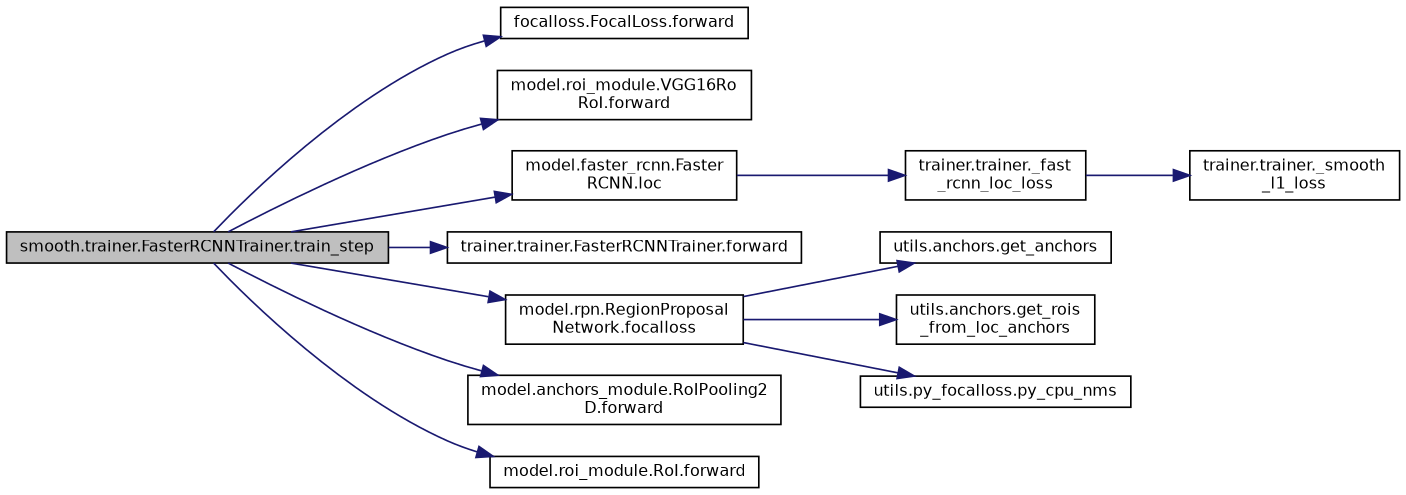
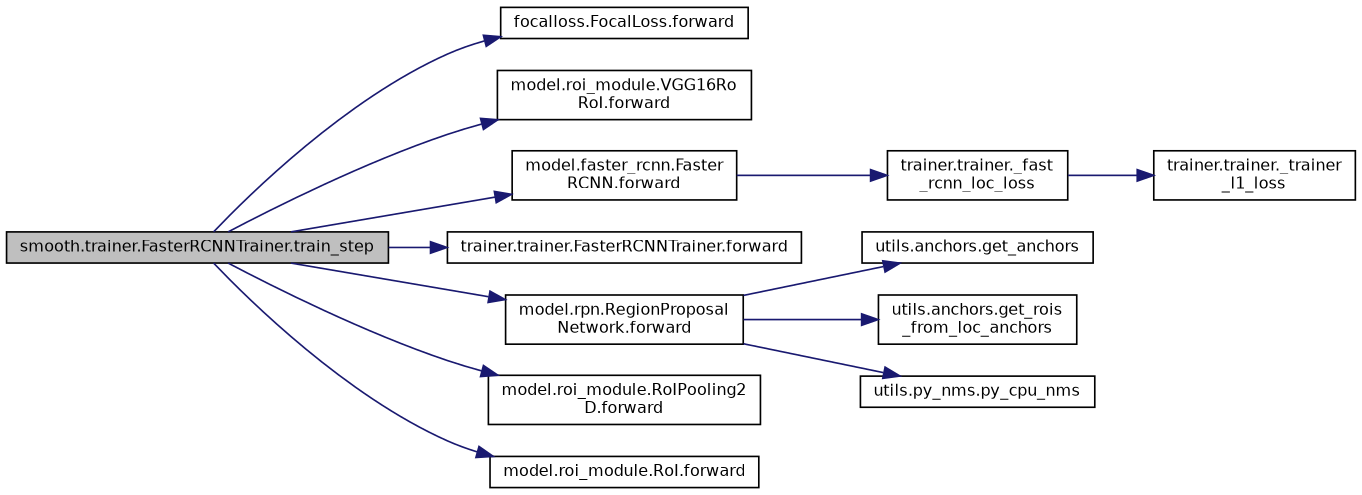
  digraph {
    rankdir=LR
    node [color=black fillcolor=white fontname=Helvetica fontsize=10 shape=record style=filled]
    edge [color=midnightblue fontname=Helvetica fontsize=10 labelfontname=Helvetica labelfontsize=10 style=solid]
    n1 [fillcolor=grey75 fontcolor=black height=0.2 label="smooth.trainer.FasterRCNNTrainer.train_step" width=0.4]
    n2 [height=0.2 label="focalloss.FocalLoss.forward" width=0.4]
    n3 [height=0.2 label="model.roi_module.VGG16Ro\lRoI.forward" width=0.4]
-   n4 [height=0.2 label="model.faster_rcnn.Faster\lRCNN.loc" width=0.4]
+   n4 [height=0.2 label="model.faster_rcnn.Faster\lRCNN.forward" width=0.4]
    n5 [height=0.2 label="trainer.trainer.FasterRCNNTrainer.forward" width=0.4]
-   n6 [height=0.2 label="model.rpn.RegionProposal\lNetwork.focalloss" width=0.4]
-   n7 [height=0.2 label="model.anchors_module.RoIPooling2\lD.forward" width=0.4]
+   n6 [height=0.2 label="model.rpn.RegionProposal\lNetwork.forward" width=0.4]
+   n7 [height=0.2 label="model.roi_module.RoIPooling2\lD.forward" width=0.4]
    n8 [height=0.2 label="model.roi_module.RoI.forward" width=0.4]
    n9 [height=0.2 label="trainer.trainer._fast\l_rcnn_loc_loss" width=0.4]
    n10 [height=0.2 label="utils.anchors.get_anchors" width=0.4]
    n11 [height=0.2 label="utils.anchors.get_rois\l_from_loc_anchors" width=0.4]
-   n12 [height=0.2 label="utils.py_focalloss.py_cpu_nms" width=0.4]
-   n13 [height=0.2 label="trainer.trainer._smooth\l_l1_loss" width=0.4]
+   n12 [height=0.2 label="utils.py_nms.py_cpu_nms" width=0.4]
+   n13 [height=0.2 label="trainer.trainer._trainer\l_l1_loss" width=0.4]
    n1 -> n2
    n1 -> n3
    n1 -> n4
    n1 -> n5
    n1 -> n6
    n1 -> n7
    n1 -> n8
    n4 -> n9
    n6 -> n10
    n6 -> n11
    n6 -> n12
    n9 -> n13
  }
